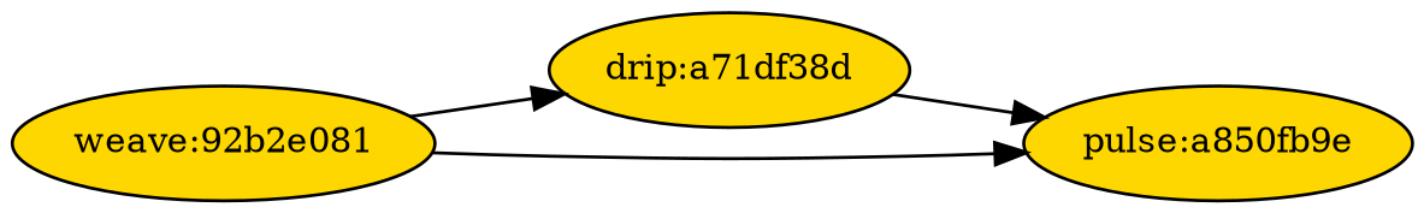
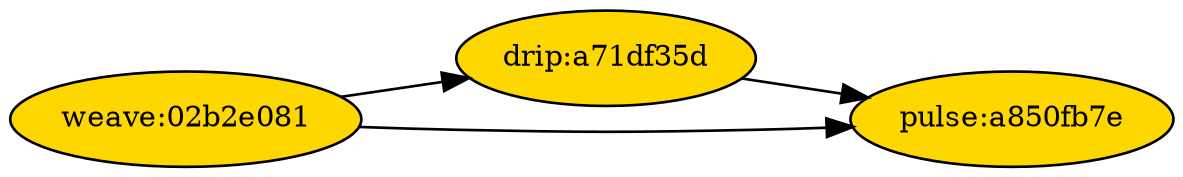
  digraph {
    rankdir=LR
    node [fillcolor=gold fontsize=11 shape=ellipse style=filled]
-   "drip:a71df35d" [label="drip:a71df38d"]
-   "pulse:a850fb9e"
-   "weave:02b2e081" [label="weave:92b2e081"]
+   "drip:a71df35d"
+   "pulse:a850fb9e" [label="pulse:a850fb7e"]
+   "weave:02b2e081"
    "drip:a71df35d" -> "pulse:a850fb9e"
    "weave:02b2e081" -> "drip:a71df35d"
    "weave:02b2e081" -> "pulse:a850fb9e"
  }
